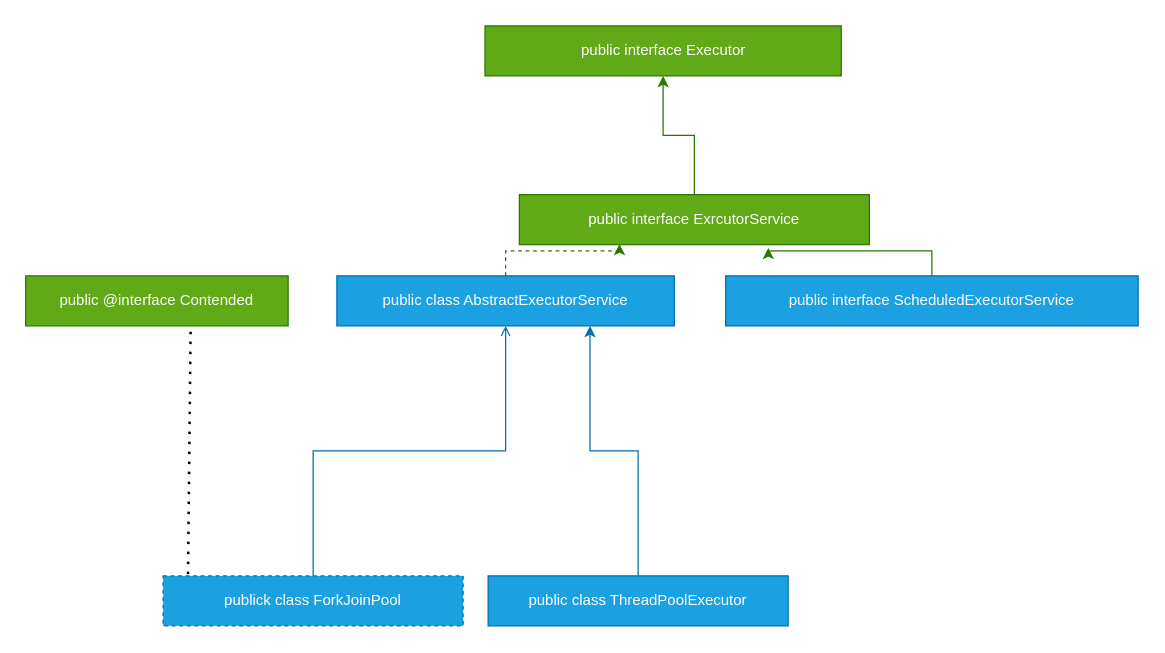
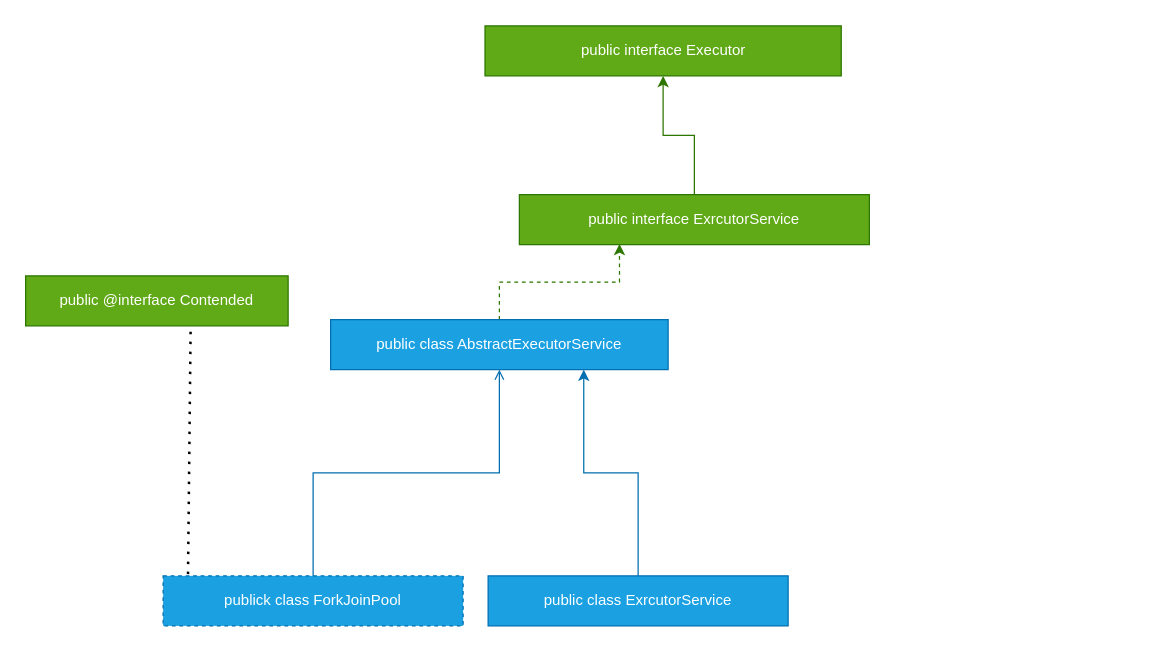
  <mxCell id="0" />
  <mxCell id="1" parent="0" />
  <mxCell id="2" value="" style="edgeStyle=orthogonalEdgeStyle;rounded=0;orthogonalLoop=1;jettySize=auto;html=1;fillColor=#1ba1e2;strokeColor=#006EAF;endArrow=open;" edge="1" parent="1" source="3" target="5"><mxGeometry relative="1" as="geometry" /></mxCell>
  <mxCell id="3" value="publick class ForkJoinPool" style="rounded=0;whiteSpace=wrap;html=1;fillColor=#1ba1e2;strokeColor=#006EAF;fontColor=#ffffff;dashed=1;" vertex="1" parent="1"><mxGeometry x="130" y="460" width="240" height="40" as="geometry" /></mxCell>
  <mxCell id="4" style="edgeStyle=orthogonalEdgeStyle;rounded=0;orthogonalLoop=1;jettySize=auto;html=1;entryX=0.286;entryY=0.985;entryDx=0;entryDy=0;entryPerimeter=0;dashed=1;fillColor=#60a917;strokeColor=#2D7600;" edge="1" parent="1" source="5" target="13"><mxGeometry relative="1" as="geometry" /></mxCell>
- <mxCell id="5" value="public class AbstractExecutorService" style="rounded=0;whiteSpace=wrap;html=1;fillColor=#1ba1e2;strokeColor=#006EAF;fontColor=#ffffff;" vertex="1" parent="1"><mxGeometry x="269" y="220" width="270" height="40" as="geometry" /></mxCell>
+ <mxCell id="5" value="public class AbstractExecutorService" style="rounded=0;whiteSpace=wrap;html=1;fillColor=#1ba1e2;strokeColor=#006EAF;fontColor=#ffffff;" vertex="1" parent="1"><mxGeometry x="264" y="255" width="270" height="40" as="geometry" /></mxCell>
  <mxCell id="6" style="edgeStyle=orthogonalEdgeStyle;rounded=0;orthogonalLoop=1;jettySize=auto;html=1;entryX=0.75;entryY=1;entryDx=0;entryDy=0;fillColor=#1ba1e2;strokeColor=#006EAF;" edge="1" parent="1" source="7" target="5"><mxGeometry relative="1" as="geometry" /></mxCell>
- <mxCell id="7" value="public class ThreadPoolExecutor" style="rounded=0;whiteSpace=wrap;html=1;fillColor=#1ba1e2;strokeColor=#006EAF;fontColor=#ffffff;" vertex="1" parent="1"><mxGeometry x="390" y="460" width="240" height="40" as="geometry" /></mxCell>
- <mxCell id="8" style="edgeStyle=orthogonalEdgeStyle;rounded=0;orthogonalLoop=1;jettySize=auto;html=1;entryX=0.711;entryY=1.065;entryDx=0;entryDy=0;entryPerimeter=0;fillColor=#60a917;strokeColor=#2D7600;" edge="1" parent="1" source="9" target="13"><mxGeometry relative="1" as="geometry" /></mxCell>
- <mxCell id="9" value="public interface ScheduledExecutorService" style="rounded=0;whiteSpace=wrap;html=1;fillColor=#1ba1e2;strokeColor=#006EAF;fontColor=#ffffff;" vertex="1" parent="1"><mxGeometry x="580" y="220" width="330" height="40" as="geometry" /></mxCell>
+ <mxCell id="7" value="public class ExrcutorService" style="rounded=0;whiteSpace=wrap;html=1;fillColor=#1ba1e2;strokeColor=#006EAF;fontColor=#ffffff;" vertex="1" parent="1"><mxGeometry x="390" y="460" width="240" height="40" as="geometry" /></mxCell>
  <mxCell id="10" value="public @interface Contended" style="rounded=0;whiteSpace=wrap;html=1;fillColor=#60a917;strokeColor=#2D7600;fontColor=#ffffff;" vertex="1" parent="1"><mxGeometry x="20" y="220" width="210" height="40" as="geometry" /></mxCell>
  <mxCell id="11" value="" style="endArrow=none;dashed=1;html=1;dashPattern=1 3;strokeWidth=2;exitX=0.083;exitY=-0.035;exitDx=0;exitDy=0;exitPerimeter=0;" edge="1" parent="1" source="3"><mxGeometry width="50" height="50" relative="1" as="geometry"><mxPoint x="440" y="180" as="sourcePoint" /><mxPoint x="152" y="262" as="targetPoint" /></mxGeometry></mxCell>
  <mxCell id="12" value="" style="edgeStyle=orthogonalEdgeStyle;rounded=0;orthogonalLoop=1;jettySize=auto;html=1;entryX=0.5;entryY=1;entryDx=0;entryDy=0;fillColor=#60a917;strokeColor=#2D7600;" edge="1" parent="1" source="13" target="14"><mxGeometry relative="1" as="geometry"><mxPoint x="510" y="70" as="targetPoint" /></mxGeometry></mxCell>
  <mxCell id="13" value="public interface ExrcutorService" style="rounded=0;whiteSpace=wrap;html=1;fillColor=#60a917;strokeColor=#2D7600;fontColor=#ffffff;" vertex="1" parent="1"><mxGeometry x="415" y="155" width="280" height="40" as="geometry" /></mxCell>
  <mxCell id="14" value="&lt;span&gt;public interface Executor&lt;/span&gt;" style="html=1;fillColor=#60a917;strokeColor=#2D7600;fontColor=#ffffff;" vertex="1" parent="1"><mxGeometry x="387.5" y="20" width="285" height="40" as="geometry" /></mxCell>
